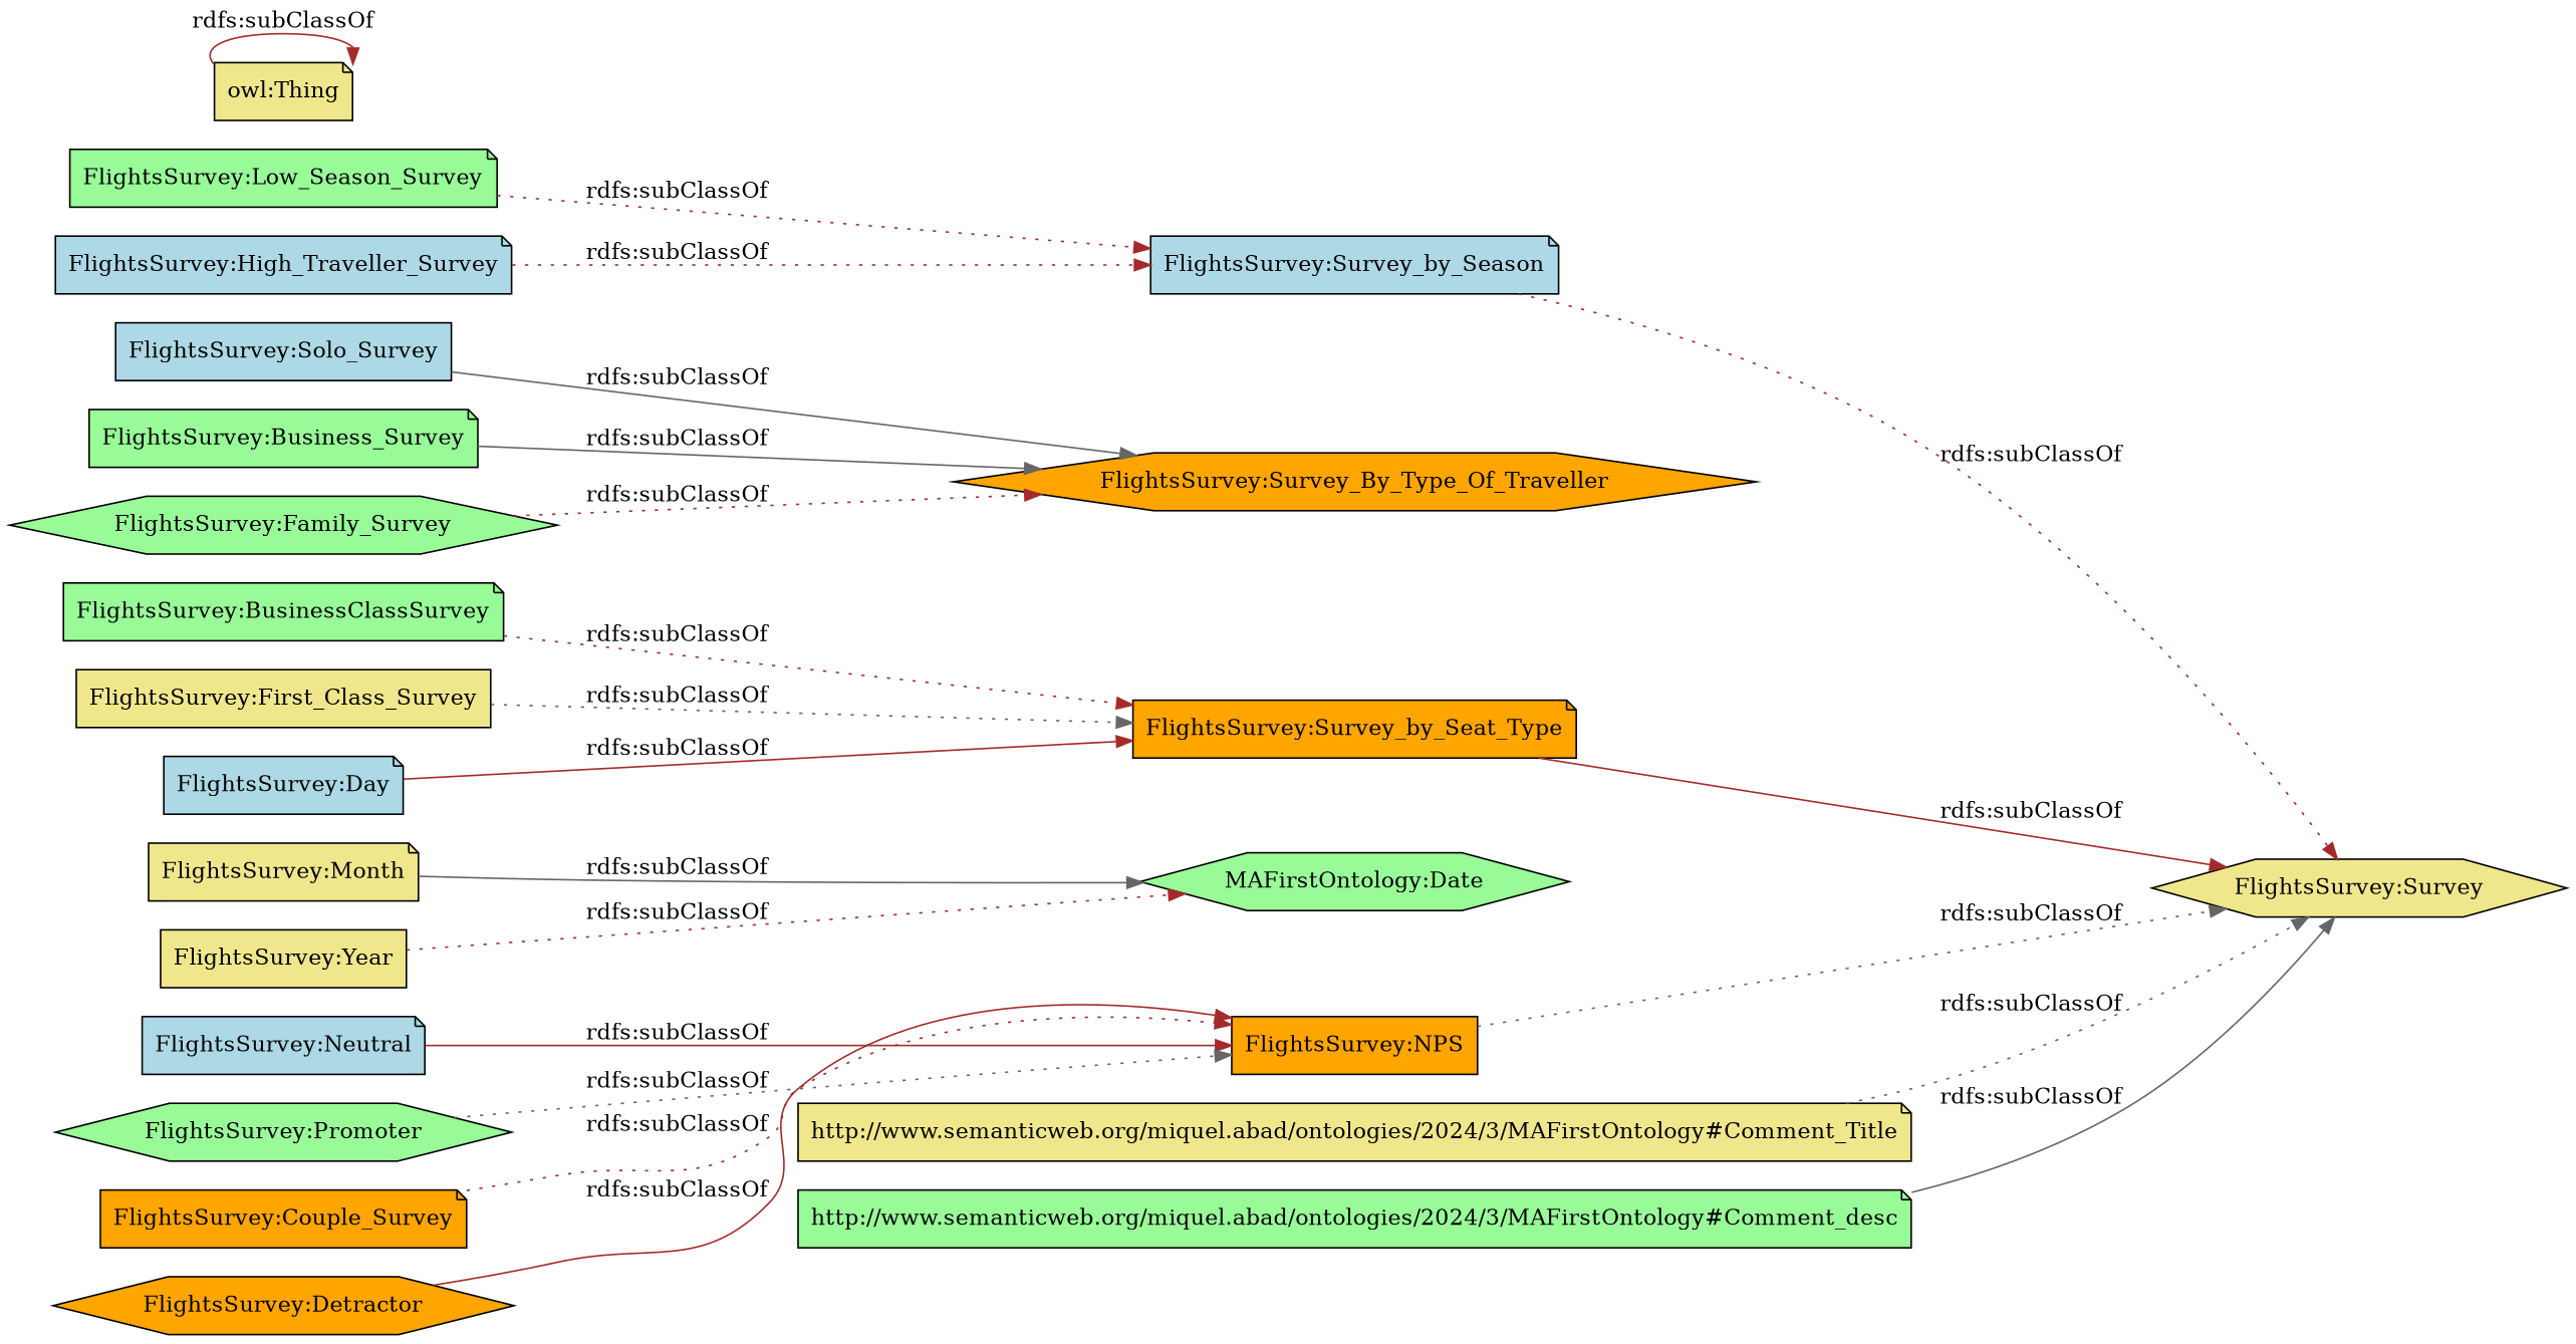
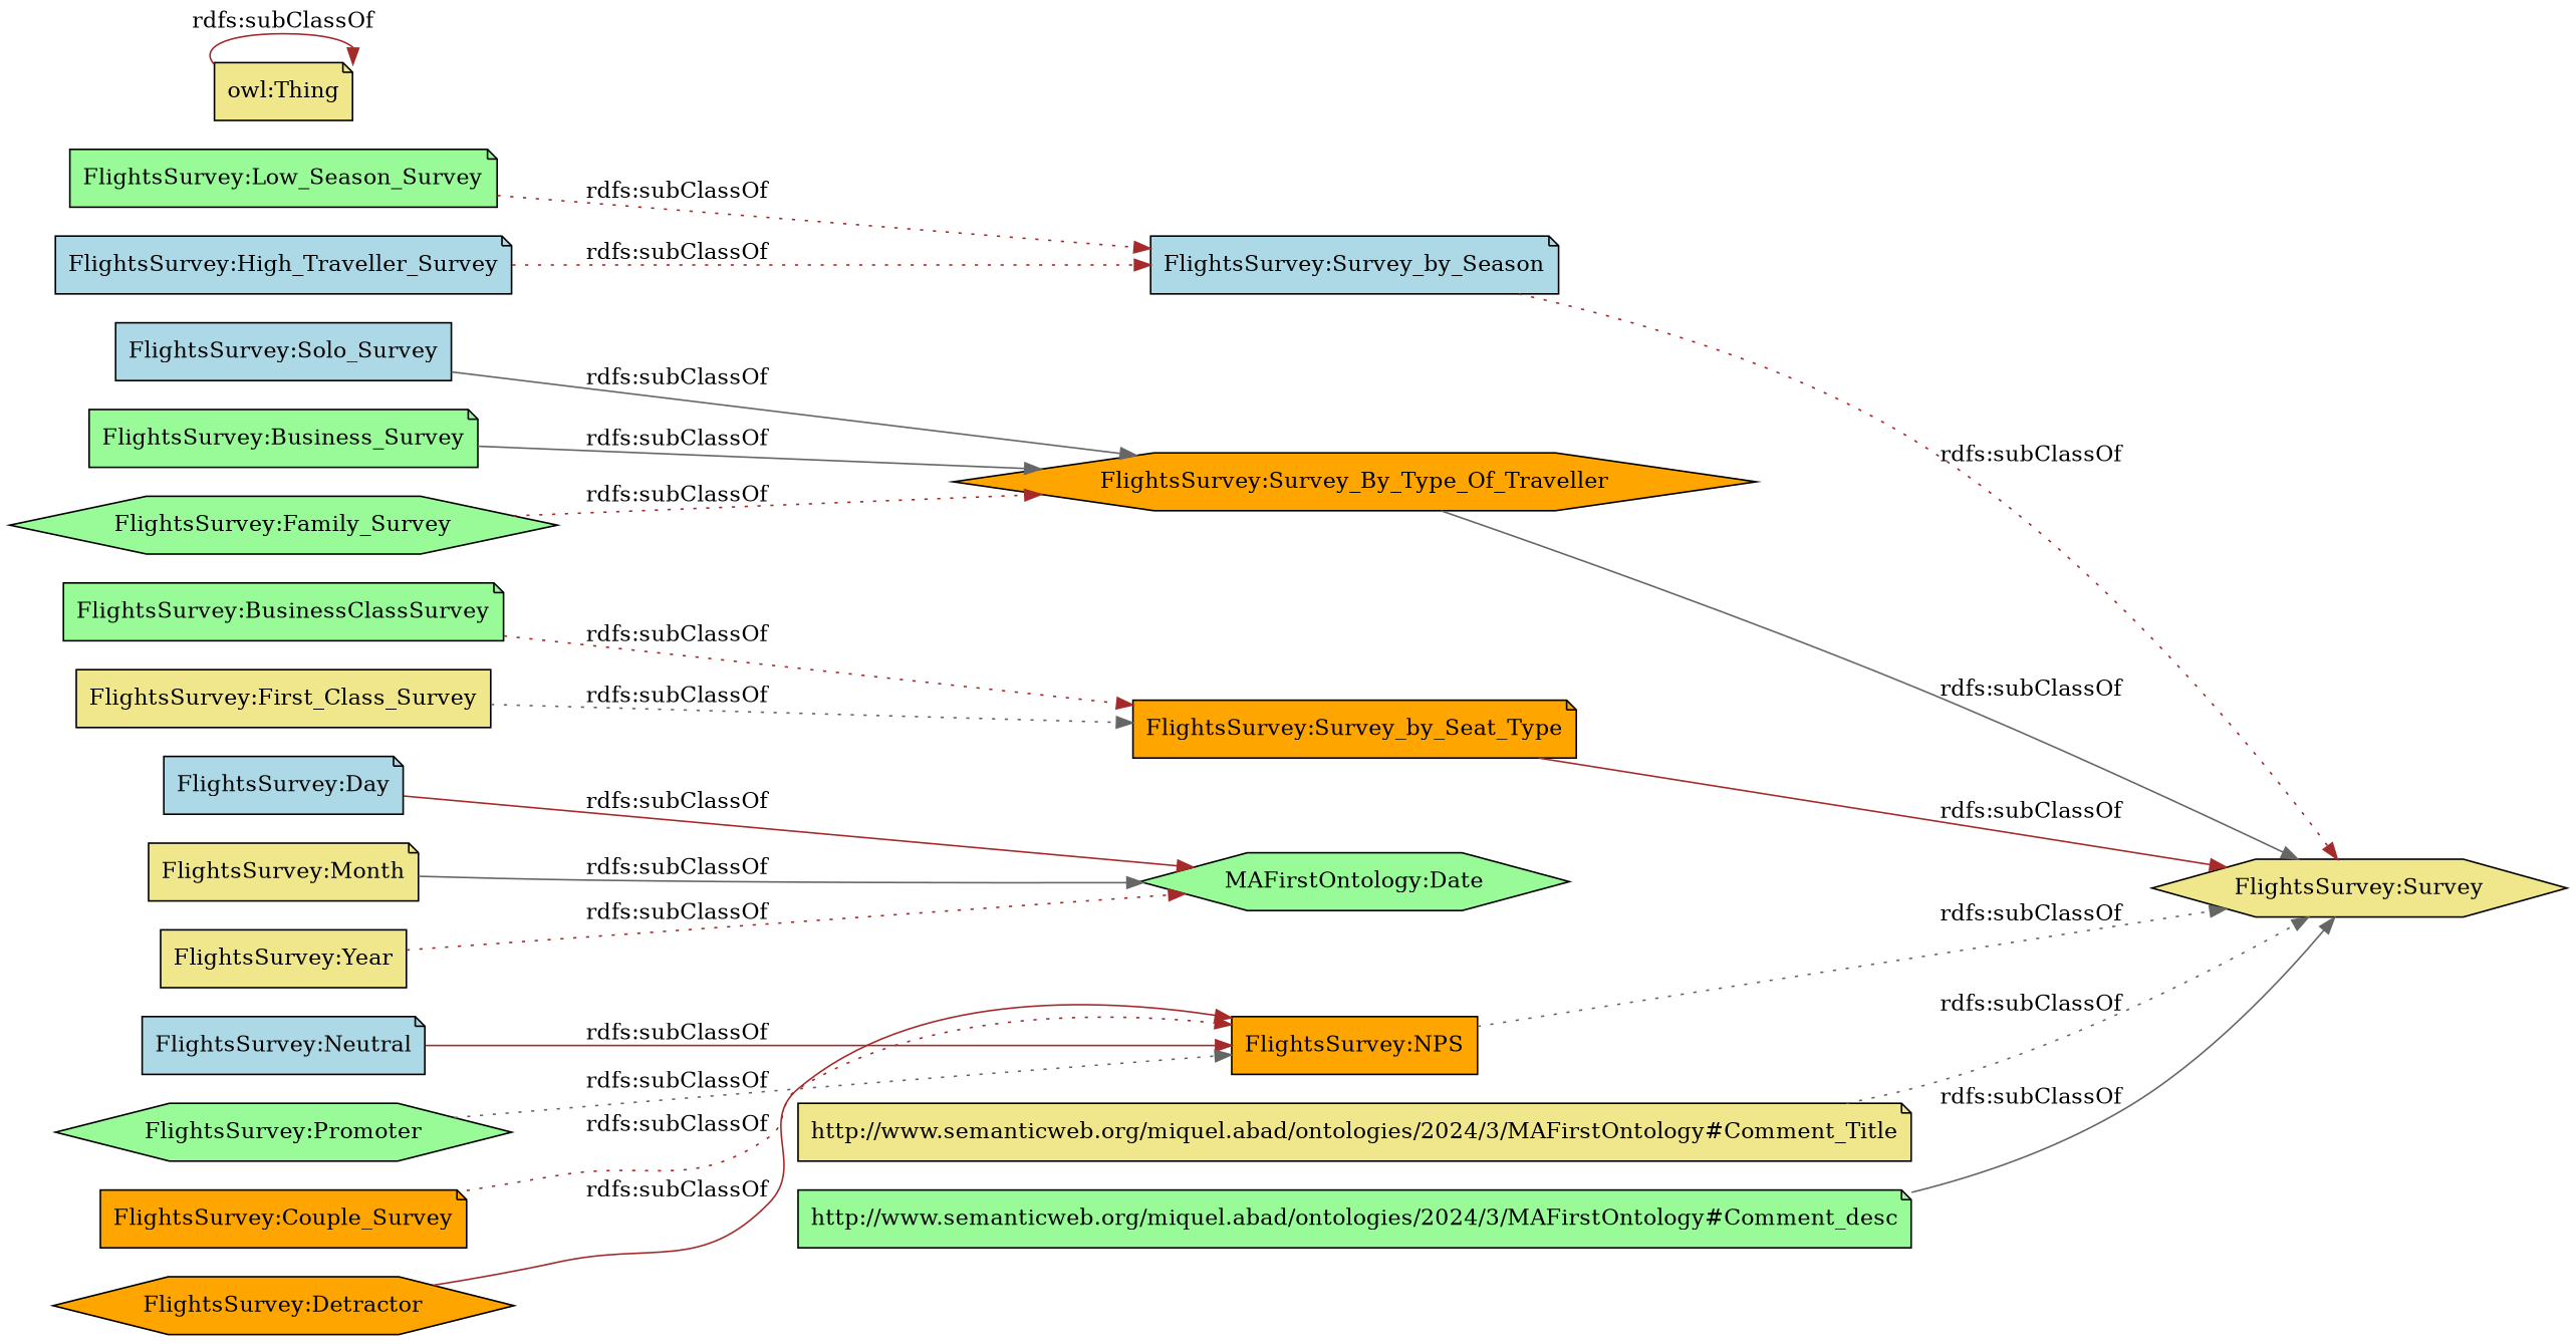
  digraph {
    rankdir=LR
    node [color=black fillcolor=palegreen shape=note style=filled]
    edge [color=brown style=dotted]
    "FlightsSurvey:Neutral" [fillcolor=lightblue]
    "FlightsSurvey:NPS" [fillcolor=orange shape=box]
    "FlightsSurvey:Survey" [fillcolor=khaki shape=hexagon]
    "FlightsSurvey:Detractor" [fillcolor=orange shape=hexagon]
    n5 [fillcolor=lightblue label="FlightsSurvey:High_Traveller_Survey"]
    "FlightsSurvey:Survey_by_Season" [fillcolor=lightblue]
    "FlightsSurvey:Month" [fillcolor=khaki]
    n8 [label="MAFirstOntology:Date" shape=hexagon]
    "FlightsSurvey:Solo_Survey" [fillcolor=lightblue shape=box]
    "FlightsSurvey:Survey_By_Type_Of_Traveller" [fillcolor=orange shape=hexagon]
    "FlightsSurvey:Survey_by_Seat_Type" [fillcolor=orange]
    "FlightsSurvey:BusinessClassSurvey"
    "FlightsSurvey:Promoter" [shape=hexagon]
    "FlightsSurvey:First_Class_Survey" [fillcolor=khaki shape=box]
    "http://www.semanticweb.org/miquel.abad/ontologies/2024/3/MAFirstOntology#Comment_Title" [fillcolor=khaki]
    "FlightsSurvey:Couple_Survey" [fillcolor=orange]
    "FlightsSurvey:Business_Survey"
    "FlightsSurvey:Day" [fillcolor=lightblue]
    "FlightsSurvey:Low_Season_Survey"
    "FlightsSurvey:Year" [fillcolor=khaki shape=box]
    "FlightsSurvey:Family_Survey" [shape=hexagon]
    "http://www.semanticweb.org/miquel.abad/ontologies/2024/3/MAFirstOntology#Comment_desc"
    "owl:Thing" [fillcolor=khaki]
    "FlightsSurvey:Neutral" -> "FlightsSurvey:NPS" [label="rdfs:subClassOf" style=solid]
    "FlightsSurvey:NPS" -> "FlightsSurvey:Survey" [color=gray40 label="rdfs:subClassOf"]
    "FlightsSurvey:Detractor" -> "FlightsSurvey:NPS" [label="rdfs:subClassOf" style=solid]
    n5 -> "FlightsSurvey:Survey_by_Season" [label="rdfs:subClassOf"]
    "FlightsSurvey:Survey_by_Season" -> "FlightsSurvey:Survey" [label="rdfs:subClassOf"]
    "FlightsSurvey:Month" -> n8 [color=gray40 label="rdfs:subClassOf" style=solid]
    "FlightsSurvey:Solo_Survey" -> "FlightsSurvey:Survey_By_Type_Of_Traveller" [color=gray40 label="rdfs:subClassOf" style=solid]
+   "FlightsSurvey:Survey_By_Type_Of_Traveller" -> "FlightsSurvey:Survey" [color=gray40 label="rdfs:subClassOf" style=solid]
    "FlightsSurvey:Survey_by_Seat_Type" -> "FlightsSurvey:Survey" [label="rdfs:subClassOf" style=solid]
    "FlightsSurvey:BusinessClassSurvey" -> "FlightsSurvey:Survey_by_Seat_Type" [label="rdfs:subClassOf"]
    "FlightsSurvey:Promoter" -> "FlightsSurvey:NPS" [color=gray40 label="rdfs:subClassOf"]
    "FlightsSurvey:First_Class_Survey" -> "FlightsSurvey:Survey_by_Seat_Type" [color=gray40 label="rdfs:subClassOf"]
    "http://www.semanticweb.org/miquel.abad/ontologies/2024/3/MAFirstOntology#Comment_Title" -> "FlightsSurvey:Survey" [color=gray40 label="rdfs:subClassOf"]
    "FlightsSurvey:Couple_Survey" -> "FlightsSurvey:NPS" [label="rdfs:subClassOf"]
    "FlightsSurvey:Business_Survey" -> "FlightsSurvey:Survey_By_Type_Of_Traveller" [color=gray40 label="rdfs:subClassOf" style=solid]
-   "FlightsSurvey:Day" -> "FlightsSurvey:Survey_by_Seat_Type" [label="rdfs:subClassOf" style=solid]
+   "FlightsSurvey:Day" -> n8 [label="rdfs:subClassOf" style=solid]
    "FlightsSurvey:Low_Season_Survey" -> "FlightsSurvey:Survey_by_Season" [label="rdfs:subClassOf"]
    "FlightsSurvey:Year" -> n8 [label="rdfs:subClassOf"]
    "FlightsSurvey:Family_Survey" -> "FlightsSurvey:Survey_By_Type_Of_Traveller" [label="rdfs:subClassOf"]
    "http://www.semanticweb.org/miquel.abad/ontologies/2024/3/MAFirstOntology#Comment_desc" -> "FlightsSurvey:Survey" [color=gray40 label="rdfs:subClassOf" style=solid]
    "owl:Thing" -> "owl:Thing" [label="rdfs:subClassOf" style=solid]
  }
